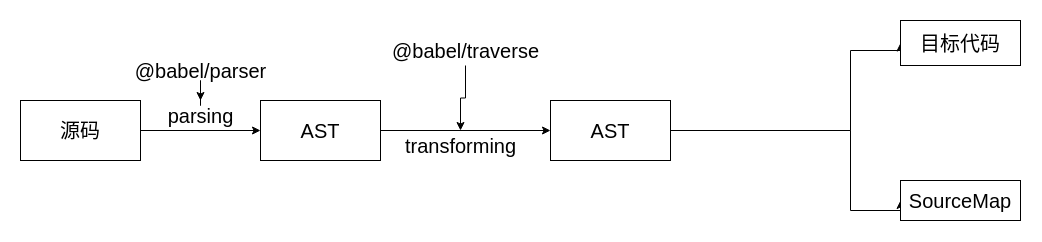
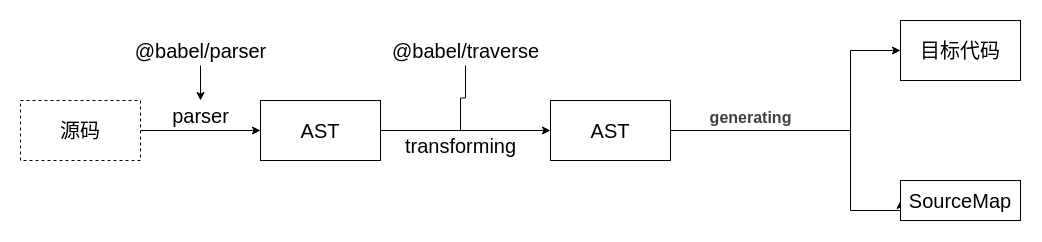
  <mxCell id="0" />
  <mxCell id="1" parent="0" />
  <mxCell id="2" style="edgeStyle=orthogonalEdgeStyle;rounded=0;orthogonalLoop=1;jettySize=auto;html=1;exitX=1;exitY=0.5;exitDx=0;exitDy=0;entryX=0;entryY=0.5;entryDx=0;entryDy=0;fontSize=20;" edge="1" parent="1" source="3" target="5"><mxGeometry relative="1" as="geometry" /></mxCell>
- <mxCell id="3" value="源码" style="rounded=0;whiteSpace=wrap;html=1;fontSize=20;" vertex="1" parent="1"><mxGeometry x="20" y="100" width="120" height="60" as="geometry" /></mxCell>
+ <mxCell id="3" value="源码" style="rounded=0;whiteSpace=wrap;html=1;fontSize=20;dashed=1;" vertex="1" parent="1"><mxGeometry x="20" y="100" width="120" height="60" as="geometry" /></mxCell>
  <mxCell id="4" style="edgeStyle=orthogonalEdgeStyle;rounded=0;orthogonalLoop=1;jettySize=auto;html=1;exitX=1;exitY=0.5;exitDx=0;exitDy=0;entryX=0;entryY=0.5;entryDx=0;entryDy=0;fontSize=20;" edge="1" parent="1" source="5" target="9"><mxGeometry relative="1" as="geometry" /></mxCell>
  <mxCell id="5" value="AST" style="rounded=0;whiteSpace=wrap;html=1;fontSize=20;" vertex="1" parent="1"><mxGeometry x="260" y="100" width="120" height="60" as="geometry" /></mxCell>
- <mxCell id="6" value="parsing" style="text;html=1;align=center;verticalAlign=middle;resizable=0;points=[];autosize=1;strokeColor=none;fillColor=none;fontSize=20;" vertex="1" parent="1"><mxGeometry x="160" y="100" width="80" height="30" as="geometry" /></mxCell>
+ <mxCell id="6" value="parser" style="text;html=1;align=center;verticalAlign=middle;resizable=0;points=[];autosize=1;strokeColor=none;fillColor=none;fontSize=20;" vertex="1" parent="1"><mxGeometry x="160" y="100" width="80" height="30" as="geometry" /></mxCell>
  <mxCell id="7" style="edgeStyle=orthogonalEdgeStyle;rounded=0;orthogonalLoop=1;jettySize=auto;html=1;exitX=1;exitY=0.5;exitDx=0;exitDy=0;entryX=0;entryY=0.5;entryDx=0;entryDy=0;fontSize=20;" edge="1" parent="1" source="9" target="11"><mxGeometry relative="1" as="geometry"><Array as="points"><mxPoint x="850" y="130" /><mxPoint x="850" y="50" /></Array></mxGeometry></mxCell>
  <mxCell id="8" style="edgeStyle=orthogonalEdgeStyle;rounded=0;orthogonalLoop=1;jettySize=auto;html=1;exitX=1;exitY=0.5;exitDx=0;exitDy=0;entryX=0;entryY=0.5;entryDx=0;entryDy=0;fontSize=20;" edge="1" parent="1" source="9" target="13"><mxGeometry relative="1" as="geometry"><Array as="points"><mxPoint x="850" y="130" /><mxPoint x="850" y="210" /></Array></mxGeometry></mxCell>
  <mxCell id="9" value="AST" style="rounded=0;whiteSpace=wrap;html=1;fontSize=20;" vertex="1" parent="1"><mxGeometry x="550" y="100" width="120" height="60" as="geometry" /></mxCell>
  <mxCell id="10" value="transforming" style="text;html=1;align=center;verticalAlign=middle;resizable=0;points=[];autosize=1;strokeColor=none;fillColor=none;fontSize=20;" vertex="1" parent="1"><mxGeometry x="395" y="130" width="130" height="30" as="geometry" /></mxCell>
- <mxCell id="11" value="目标代码" style="rounded=0;whiteSpace=wrap;html=1;fontSize=20;" vertex="1" parent="1"><mxGeometry x="900" y="20" width="120" height="45" as="geometry" /></mxCell>
+ <mxCell id="11" value="目标代码" style="rounded=0;whiteSpace=wrap;html=1;fontSize=20;" vertex="1" parent="1"><mxGeometry x="900" y="20" width="120" height="60" as="geometry" /></mxCell>
+ <mxCell id="12" value="&lt;span style=&quot;box-sizing: border-box ; font-weight: 600 ; color: rgb(64 , 64 , 64) ; font-family: , &amp;#34;system-ui&amp;#34; , &amp;#34;apple color emoji&amp;#34; , &amp;#34;segoe ui emoji&amp;#34; , &amp;#34;segoe ui symbol&amp;#34; , &amp;#34;segoe ui&amp;#34; , &amp;#34;pingfang sc&amp;#34; , &amp;#34;hiragino sans gb&amp;#34; , &amp;#34;microsoft yahei&amp;#34; , &amp;#34;helvetica neue&amp;#34; , &amp;#34;helvetica&amp;#34; , &amp;#34;arial&amp;#34; , sans-serif ; font-size: 16px ; background-color: rgb(255 , 255 , 255)&quot;&gt;generating&lt;/span&gt;" style="text;html=1;align=center;verticalAlign=middle;resizable=0;points=[];autosize=1;strokeColor=none;fillColor=none;fontSize=20;" vertex="1" parent="1"><mxGeometry x="700" y="100" width="100" height="30" as="geometry" /></mxCell>
  <mxCell id="13" value="SourceMap" style="rounded=0;whiteSpace=wrap;html=1;fontSize=20;" vertex="1" parent="1"><mxGeometry x="900" y="180" width="120" height="40" as="geometry" /></mxCell>
  <mxCell id="14" value="" style="edgeStyle=orthogonalEdgeStyle;rounded=0;orthogonalLoop=1;jettySize=auto;html=1;fontSize=20;" edge="1" parent="1" source="15" target="6"><mxGeometry relative="1" as="geometry" /></mxCell>
- <mxCell id="15" value="@babel/parser" style="text;html=1;align=center;verticalAlign=middle;resizable=0;points=[];autosize=1;strokeColor=none;fillColor=none;fontSize=20;" vertex="1" parent="1"><mxGeometry x="125" y="55" width="150" height="30" as="geometry" /></mxCell>
- <mxCell id="16" value="" style="edgeStyle=orthogonalEdgeStyle;rounded=0;orthogonalLoop=1;jettySize=auto;html=1;fontSize=20;" edge="1" parent="1" source="17" target="10"><mxGeometry relative="1" as="geometry" /></mxCell>
+ <mxCell id="15" value="@babel/parser" style="text;html=1;align=center;verticalAlign=middle;resizable=0;points=[];autosize=1;strokeColor=none;fillColor=none;fontSize=20;" vertex="1" parent="1"><mxGeometry x="125" y="35" width="150" height="30" as="geometry" /></mxCell>
+ <mxCell id="16" value="" style="edgeStyle=orthogonalEdgeStyle;rounded=0;orthogonalLoop=1;jettySize=auto;html=1;fontSize=20;endArrow=none;" edge="1" parent="1" source="17" target="10"><mxGeometry relative="1" as="geometry" /></mxCell>
  <mxCell id="17" value="@babel/traverse" style="text;html=1;align=center;verticalAlign=middle;resizable=0;points=[];autosize=1;strokeColor=none;fillColor=none;fontSize=20;" vertex="1" parent="1"><mxGeometry x="385" y="35" width="160" height="30" as="geometry" /></mxCell>
